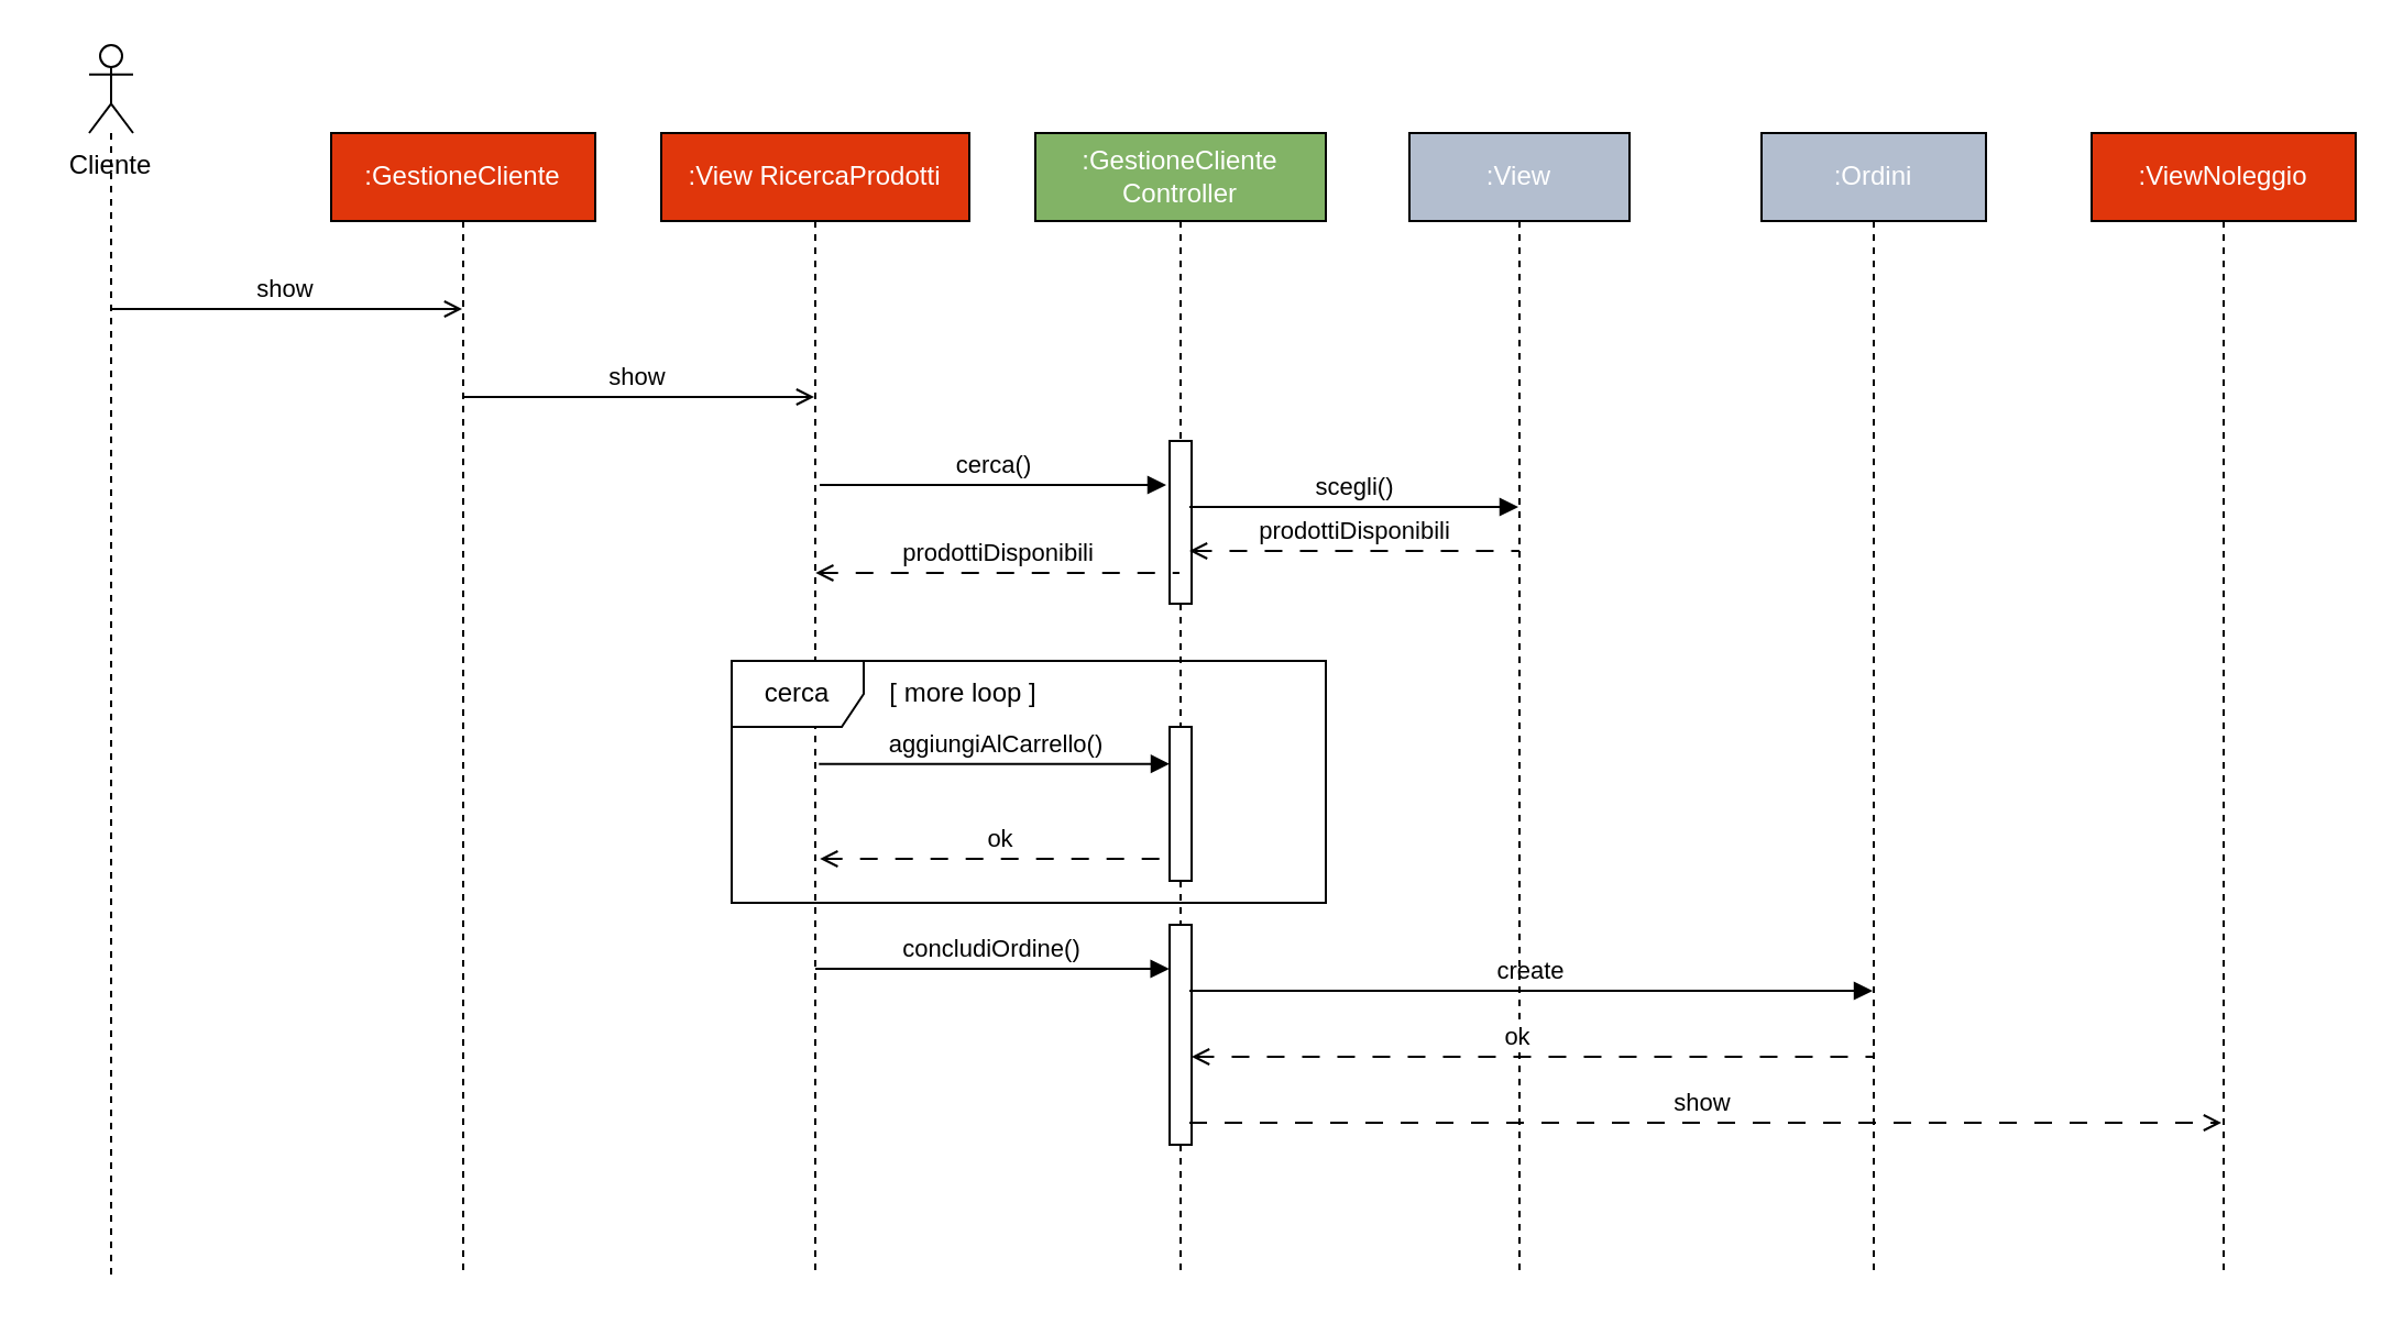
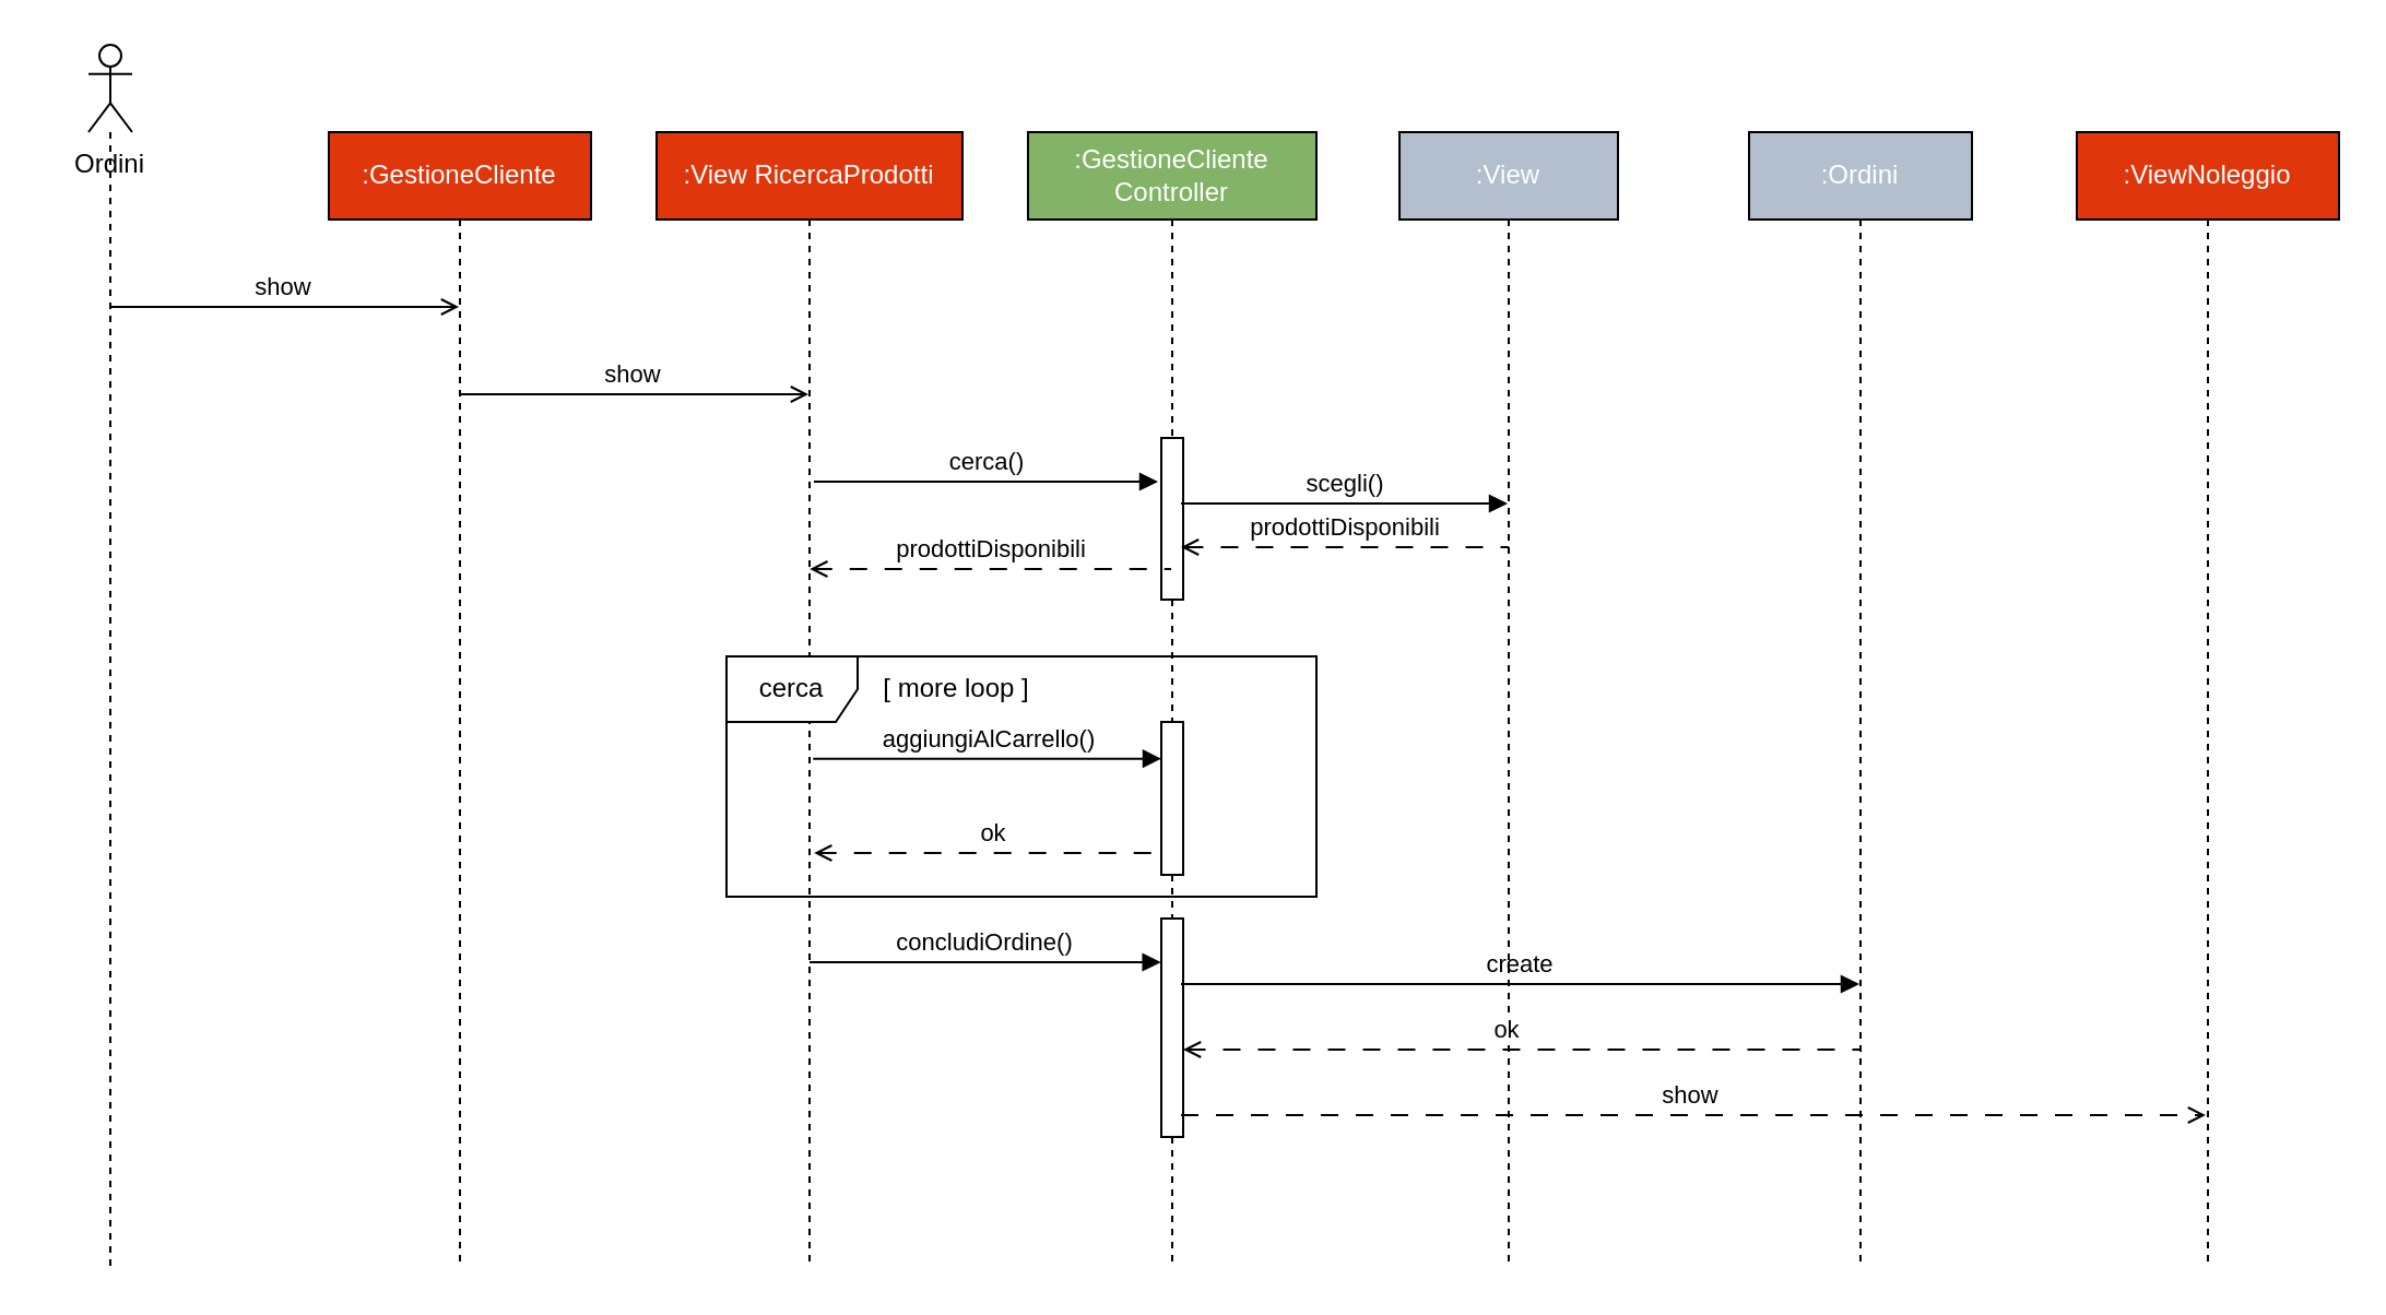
  <mxCell id="0" />
  <mxCell id="1" parent="0" />
  <mxCell id="2" value=":GestioneCliente" style="shape=umlLifeline;perimeter=lifelinePerimeter;whiteSpace=wrap;html=1;container=1;dropTarget=0;collapsible=0;recursiveResize=0;outlineConnect=0;portConstraint=eastwest;newEdgeStyle={&quot;curved&quot;:0,&quot;rounded&quot;:0};fillColor=#E0360B;strokeColor=#000000;fontColor=#FFFFFF;" parent="1" vertex="1"><mxGeometry x="150" y="60" width="120" height="520" as="geometry" /></mxCell>
  <mxCell id="3" value="" style="shape=umlLifeline;perimeter=lifelinePerimeter;whiteSpace=wrap;html=1;container=1;dropTarget=0;collapsible=0;recursiveResize=0;outlineConnect=0;portConstraint=eastwest;newEdgeStyle={&quot;curved&quot;:0,&quot;rounded&quot;:0};participant=umlActor;" parent="1" vertex="1"><mxGeometry x="40" y="20" width="20" height="560" as="geometry" /></mxCell>
- <mxCell id="4" value="Cliente" style="text;strokeColor=none;align=center;fillColor=none;html=1;verticalAlign=middle;whiteSpace=wrap;rounded=0;" parent="1" vertex="1"><mxGeometry x="20" y="60" width="60" height="30" as="geometry" /></mxCell>
+ <mxCell id="4" value="Ordini" style="text;strokeColor=none;align=center;fillColor=none;html=1;verticalAlign=middle;whiteSpace=wrap;rounded=0;" parent="1" vertex="1"><mxGeometry x="20" y="60" width="60" height="30" as="geometry" /></mxCell>
  <mxCell id="5" value="show" style="html=1;verticalAlign=bottom;endArrow=open;curved=0;rounded=0;endFill=0;" parent="1" edge="1" target="2"><mxGeometry width="80" relative="1" as="geometry"><mxPoint x="50" y="140" as="sourcePoint" /><mxPoint x="190" y="140" as="targetPoint" /><mxPoint x="-1" as="offset" /></mxGeometry></mxCell>
  <mxCell id="6" value=":View RicercaProdotti" style="shape=umlLifeline;perimeter=lifelinePerimeter;whiteSpace=wrap;html=1;container=1;dropTarget=0;collapsible=0;recursiveResize=0;outlineConnect=0;portConstraint=eastwest;newEdgeStyle={&quot;curved&quot;:0,&quot;rounded&quot;:0};fillColor=#E0360B;strokeColor=#000000;fontColor=#FFFFFF;" parent="1" vertex="1"><mxGeometry x="300" y="60" width="140" height="520" as="geometry" /></mxCell>
  <mxCell id="7" value=":ViewNoleggio" style="shape=umlLifeline;perimeter=lifelinePerimeter;whiteSpace=wrap;html=1;container=1;dropTarget=0;collapsible=0;recursiveResize=0;outlineConnect=0;portConstraint=eastwest;newEdgeStyle={&quot;curved&quot;:0,&quot;rounded&quot;:0};fillColor=#E0360B;strokeColor=#000000;fontColor=#FFFFFF;" parent="1" vertex="1"><mxGeometry x="950" y="60" width="120" height="520" as="geometry" /></mxCell>
  <mxCell id="8" value=":GestioneCliente&lt;br&gt;Controller" style="shape=umlLifeline;perimeter=lifelinePerimeter;whiteSpace=wrap;html=1;container=1;dropTarget=0;collapsible=0;recursiveResize=0;outlineConnect=0;portConstraint=eastwest;newEdgeStyle={&quot;curved&quot;:0,&quot;rounded&quot;:0};fillColor=#82b366;strokeColor=#000000;fontColor=#FFFFFF;" parent="1" vertex="1"><mxGeometry x="470" y="60" width="132" height="520" as="geometry" /></mxCell>
  <mxCell id="9" value="" style="html=1;points=[[0,0,0,0,5],[0,1,0,0,-5],[1,0,0,0,5],[1,1,0,0,-5]];perimeter=orthogonalPerimeter;outlineConnect=0;targetShapes=umlLifeline;portConstraint=eastwest;newEdgeStyle={&quot;curved&quot;:0,&quot;rounded&quot;:0};" parent="8" vertex="1"><mxGeometry x="61" y="140" width="10" height="74" as="geometry" /></mxCell>
  <mxCell id="10" value="" style="html=1;points=[[0,0,0,0,5],[0,1,0,0,-5],[1,0,0,0,5],[1,1,0,0,-5]];perimeter=orthogonalPerimeter;outlineConnect=0;targetShapes=umlLifeline;portConstraint=eastwest;newEdgeStyle={&quot;curved&quot;:0,&quot;rounded&quot;:0};" parent="8" vertex="1"><mxGeometry x="61" y="360" width="10" height="100" as="geometry" /></mxCell>
  <mxCell id="11" value="cerca" style="shape=umlFrame;whiteSpace=wrap;html=1;pointerEvents=0;" parent="8" vertex="1"><mxGeometry x="-138" y="240" width="270" height="110" as="geometry" /></mxCell>
  <mxCell id="12" value="[ more loop ]" style="text;html=1;align=center;verticalAlign=middle;resizable=0;points=[];autosize=1;strokeColor=none;fillColor=none;" parent="8" vertex="1"><mxGeometry x="-83" y="240" width="100" height="30" as="geometry" /></mxCell>
  <mxCell id="13" value="aggiungiAlCarrello()" style="html=1;verticalAlign=bottom;endArrow=block;curved=0;rounded=0;" parent="8" edge="1" target="14"><mxGeometry width="80" relative="1" as="geometry"><mxPoint x="-98.37" y="286.82" as="sourcePoint" /><mxPoint x="107" y="286.82" as="targetPoint" /></mxGeometry></mxCell>
  <mxCell id="14" value="" style="html=1;points=[[0,0,0,0,5],[0,1,0,0,-5],[1,0,0,0,5],[1,1,0,0,-5]];perimeter=orthogonalPerimeter;outlineConnect=0;targetShapes=umlLifeline;portConstraint=eastwest;newEdgeStyle={&quot;curved&quot;:0,&quot;rounded&quot;:0};" parent="8" vertex="1"><mxGeometry x="61" y="270" width="10" height="70" as="geometry" /></mxCell>
  <mxCell id="15" value="" style="html=1;verticalAlign=bottom;endArrow=none;curved=0;rounded=0;startArrow=open;startFill=0;endFill=0;dashed=1;dashPattern=8 8;" parent="8" edge="1"><mxGeometry width="80" relative="1" as="geometry"><mxPoint x="-97.9" y="330" as="sourcePoint" /><mxPoint x="60" y="330" as="targetPoint" /></mxGeometry></mxCell>
  <mxCell id="16" value="ok" style="edgeLabel;html=1;align=center;verticalAlign=middle;resizable=0;points=[];" parent="15" vertex="1" connectable="0"><mxGeometry x="-0.137" y="2" relative="1" as="geometry"><mxPoint x="13" y="-8" as="offset" /></mxGeometry></mxCell>
  <mxCell id="17" value="concludiOrdine()" style="html=1;verticalAlign=bottom;endArrow=block;rounded=0;" parent="1" edge="1"><mxGeometry width="80" relative="1" as="geometry"><mxPoint x="369.996" y="440" as="sourcePoint" /><mxPoint x="530.85" y="440" as="targetPoint" /></mxGeometry></mxCell>
  <mxCell id="18" value=":Ordini" style="shape=umlLifeline;perimeter=lifelinePerimeter;whiteSpace=wrap;html=1;container=1;dropTarget=0;collapsible=0;recursiveResize=0;outlineConnect=0;portConstraint=eastwest;newEdgeStyle={&quot;curved&quot;:0,&quot;rounded&quot;:0};fillColor=#B3BECF;strokeColor=#000000;fontColor=#FFFFFF;" parent="1" vertex="1"><mxGeometry x="800" y="60" width="102" height="520" as="geometry" /></mxCell>
  <mxCell id="19" value="create" style="html=1;verticalAlign=bottom;endArrow=block;curved=0;rounded=0;" parent="1" target="18" edge="1"><mxGeometry width="80" relative="1" as="geometry"><mxPoint x="540" y="450" as="sourcePoint" /><mxPoint x="808" y="450" as="targetPoint" /></mxGeometry></mxCell>
  <mxCell id="20" value="show" style="html=1;verticalAlign=bottom;endArrow=open;curved=0;rounded=0;endFill=0;" parent="1" target="6" edge="1"><mxGeometry width="80" relative="1" as="geometry"><mxPoint x="210" y="180" as="sourcePoint" /><mxPoint x="367.5" y="180" as="targetPoint" /><mxPoint x="-1" as="offset" /></mxGeometry></mxCell>
  <mxCell id="21" value="cerca()" style="html=1;verticalAlign=bottom;endArrow=block;curved=0;rounded=0;" parent="1" edge="1"><mxGeometry width="80" relative="1" as="geometry"><mxPoint x="372" y="220" as="sourcePoint" /><mxPoint x="529.5" y="220" as="targetPoint" /></mxGeometry></mxCell>
  <mxCell id="22" value="prodottiDisponibili" style="html=1;verticalAlign=bottom;endArrow=none;curved=0;rounded=0;startArrow=open;startFill=0;endFill=0;dashed=1;dashPattern=8 8;" parent="1" edge="1"><mxGeometry width="80" relative="1" as="geometry"><mxPoint x="370.13" y="260" as="sourcePoint" /><mxPoint x="535.5" y="260" as="targetPoint" /></mxGeometry></mxCell>
  <mxCell id="23" value="show" style="html=1;verticalAlign=bottom;endArrow=open;curved=0;rounded=0;endFill=0;dashed=1;dashPattern=8 8;" parent="1" edge="1"><mxGeometry width="80" relative="1" as="geometry"><mxPoint x="540.005" y="510" as="sourcePoint" /><mxPoint x="1009" y="510" as="targetPoint" /><mxPoint x="-1" as="offset" /></mxGeometry></mxCell>
  <mxCell id="24" value=":View" style="shape=umlLifeline;perimeter=lifelinePerimeter;whiteSpace=wrap;html=1;container=1;dropTarget=0;collapsible=0;recursiveResize=0;outlineConnect=0;portConstraint=eastwest;newEdgeStyle={&quot;curved&quot;:0,&quot;rounded&quot;:0};fillColor=#B3BECF;strokeColor=#000000;fontColor=#FFFFFF;" parent="1" vertex="1"><mxGeometry x="640" y="60" width="100" height="520" as="geometry" /></mxCell>
  <mxCell id="25" value="scegli()" style="html=1;verticalAlign=bottom;endArrow=block;curved=0;rounded=0;" parent="1" edge="1"><mxGeometry width="80" relative="1" as="geometry"><mxPoint x="540" y="230" as="sourcePoint" /><mxPoint x="689.5" y="230" as="targetPoint" /></mxGeometry></mxCell>
  <mxCell id="26" value="prodottiDisponibili" style="html=1;verticalAlign=bottom;endArrow=none;curved=0;rounded=0;startArrow=open;startFill=0;endFill=0;dashed=1;dashPattern=8 8;" parent="1" edge="1"><mxGeometry width="80" relative="1" as="geometry"><mxPoint x="540" y="250" as="sourcePoint" /><mxPoint x="690" y="250" as="targetPoint" /></mxGeometry></mxCell>
  <mxCell id="27" value="" style="html=1;verticalAlign=bottom;endArrow=none;curved=0;rounded=0;startArrow=open;startFill=0;endFill=0;dashed=1;dashPattern=8 8;" parent="1" edge="1"><mxGeometry width="80" relative="1" as="geometry"><mxPoint x="541" y="480" as="sourcePoint" /><mxPoint x="850.5" y="480" as="targetPoint" /><Array as="points"><mxPoint x="792" y="480" /></Array></mxGeometry></mxCell>
  <mxCell id="28" value="ok" style="edgeLabel;html=1;align=center;verticalAlign=middle;resizable=0;points=[];" parent="27" vertex="1" connectable="0"><mxGeometry x="-0.137" y="2" relative="1" as="geometry"><mxPoint x="13" y="-8" as="offset" /></mxGeometry></mxCell>
